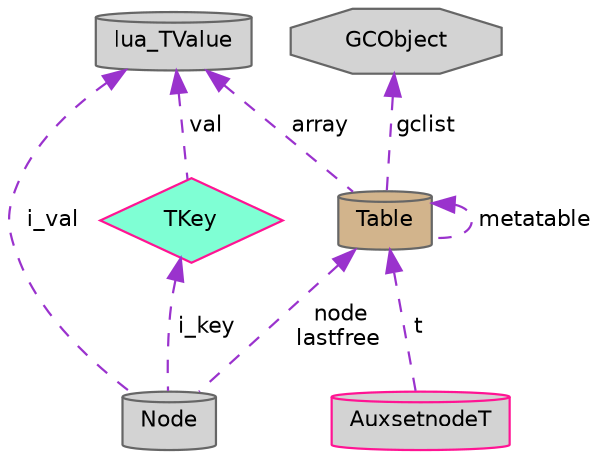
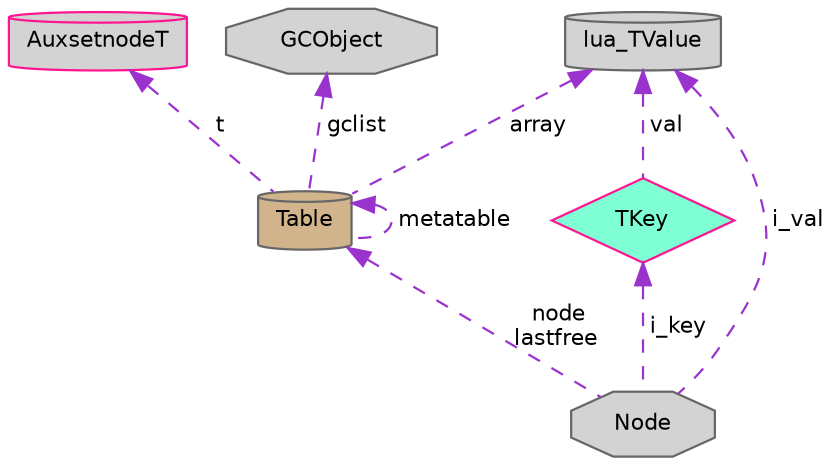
  digraph {
    fontname="DejaVu Sans"
    node [color=gray40 fillcolor=lightgrey fontname="DejaVu Sans" fontsize=10 shape=cylinder style=filled]
    edge [color=darkorchid3 dir=back fontname="DejaVu Sans" fontsize=10 labelfontname=Helvetica labelfontsize=10 style=dashed]
    n1 [color=deeppink fontcolor=black height=0.2 label=AuxsetnodeT width=0.4]
    n2 [fillcolor=tan height=0.2 label=Table width=0.4]
-   n3 [height=0.2 label="Node" width=0.4]
+   n3 [height=0.2 label="Node" shape=octagon width=0.4]
    n4 [height=0.2 label=lua_TValue width=0.4]
    n5 [color=deeppink fillcolor=aquamarine height=0.2 label=TKey shape=diamond width=0.4]
    n6 [height=0.2 label=GCObject shape=octagon width=0.4]
-   n2 -> n1 [label=" t"]
+   n1 -> n2 [label=" t"]
    n2 -> n2 [label=" metatable"]
    n2 -> n3 [label=" node\nlastfree"]
    n4 -> n2 [label=" array"]
    n4 -> n3 [label=" i_val"]
    n4 -> n5 [label=" val"]
    n5 -> n3 [label=" i_key"]
    n6 -> n2 [label=" gclist"]
  }
